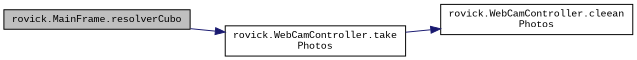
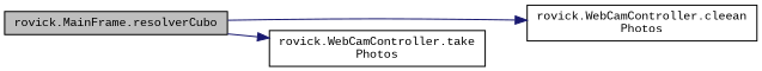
  digraph {
    fontname="Liberation Mono"
    rankdir=LR
    node [color=black fillcolor=white fontname="Liberation Mono" fontsize=10 shape=record style=filled]
    edge [color=midnightblue fontname="Liberation Mono" fontsize=10 labelfontname=Helvetica labelfontsize=10 style=solid]
    n1 [fillcolor=grey75 fontcolor=black height=0.2 label="rovick.MainFrame.resolverCubo" width=0.4]
    n2 [height=0.2 label="rovick.WebCamController.cleean\lPhotos" width=0.4]
    n3 [height=0.2 label="rovick.WebCamController.take\lPhotos" width=0.4]
-   n3 -> n2
+   n1 -> n2
    n1 -> n3
  }
